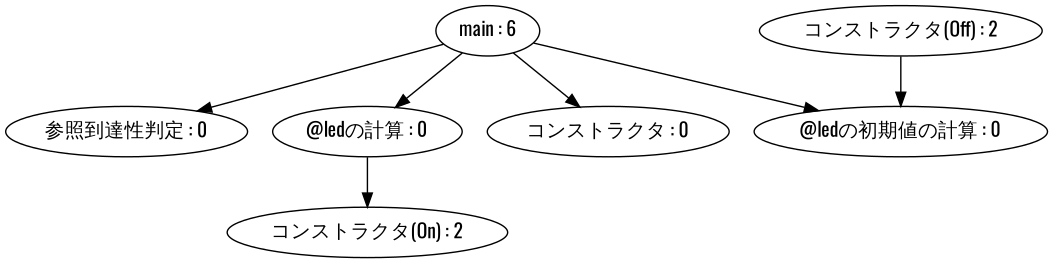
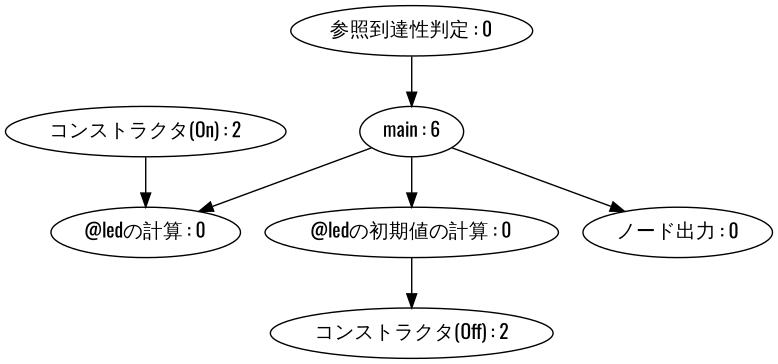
  digraph {
    fontname=Oswald
    node [fontname=Oswald]
    edge [fontname=Oswald]
    n1 [label="main : 6"]
    n2 [label="参照到達性判定 : 0"]
    n3 [label="@ledの計算 : 0"]
    n4 [label="@ledの初期値の計算 : 0"]
-   n5 [label="コンストラクタ : 0"]
+   n5 [label="ノード出力 : 0"]
    n6 [label="コンストラクタ(On) : 2"]
    n7 [label="コンストラクタ(Off) : 2"]
-   n1 -> n2
+   n2 -> n1
    n1 -> n3
    n1 -> n4
    n1 -> n5
-   n3 -> n6
-   n7 -> n4
+   n6 -> n3
+   n4 -> n7
  }
